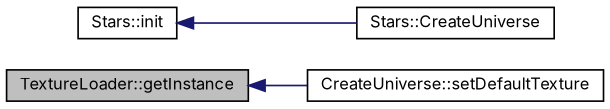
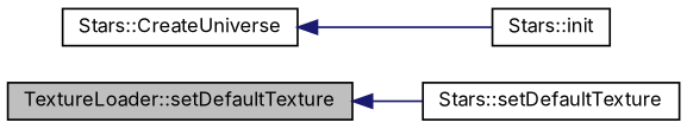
  digraph {
    fontname=Inter
    rankdir=LR
    node [color=black fillcolor=white fontname=Inter fontsize=10 shape=record style=filled]
    edge [color=midnightblue dir=back fontname=Inter fontsize=10 labelfontname=Helvetica labelfontsize=10 style=solid]
-   n1 [fillcolor=grey75 fontcolor=black height=0.2 label="TextureLoader::getInstance" width=0.4]
-   n2 [height=0.2 label="CreateUniverse::setDefaultTexture" width=0.4]
+   n1 [fillcolor=grey75 fontcolor=black height=0.2 label="TextureLoader::setDefaultTexture" width=0.4]
+   n2 [height=0.2 label="Stars::setDefaultTexture" width=0.4]
    n3 [height=0.2 label="Stars::init" width=0.4]
    n4 [height=0.2 label="Stars::CreateUniverse" width=0.4]
    n1 -> n2
-   n3 -> n4
+   n4 -> n3
  }
